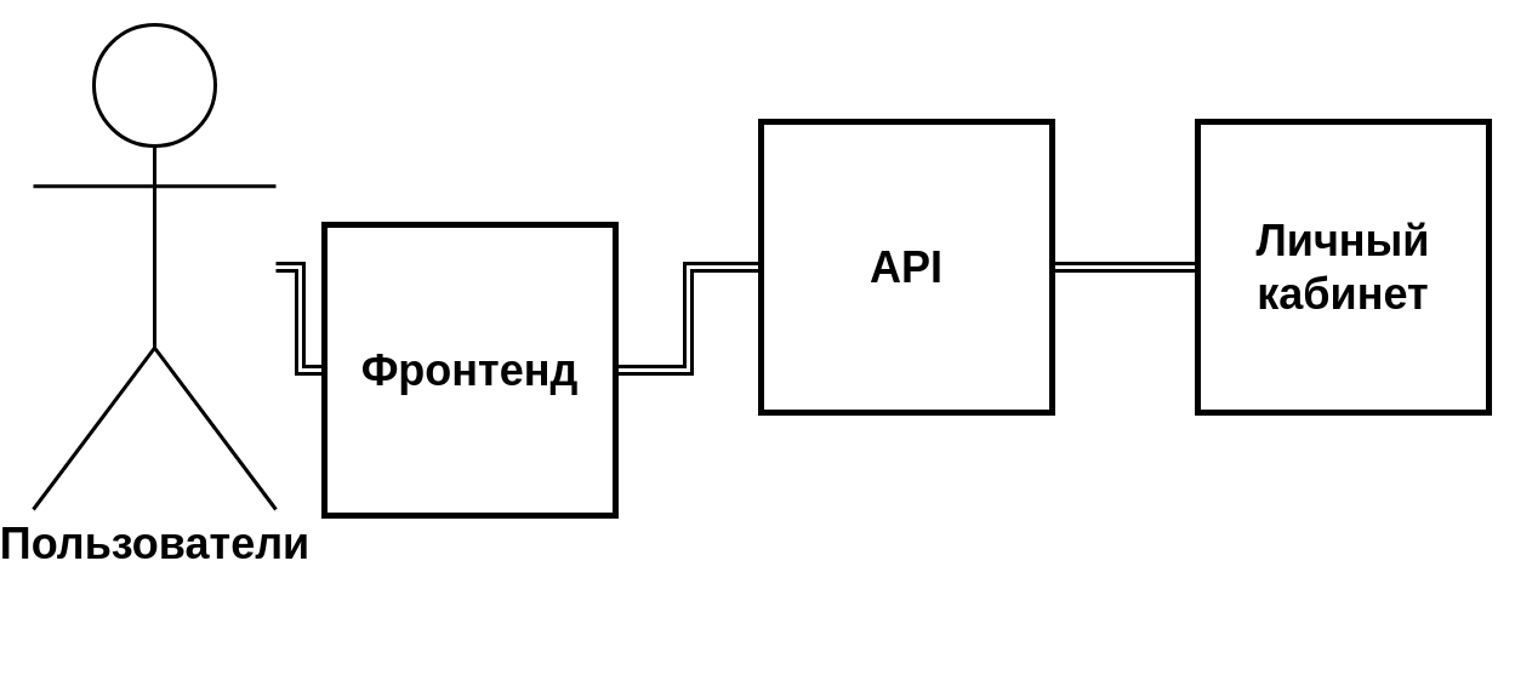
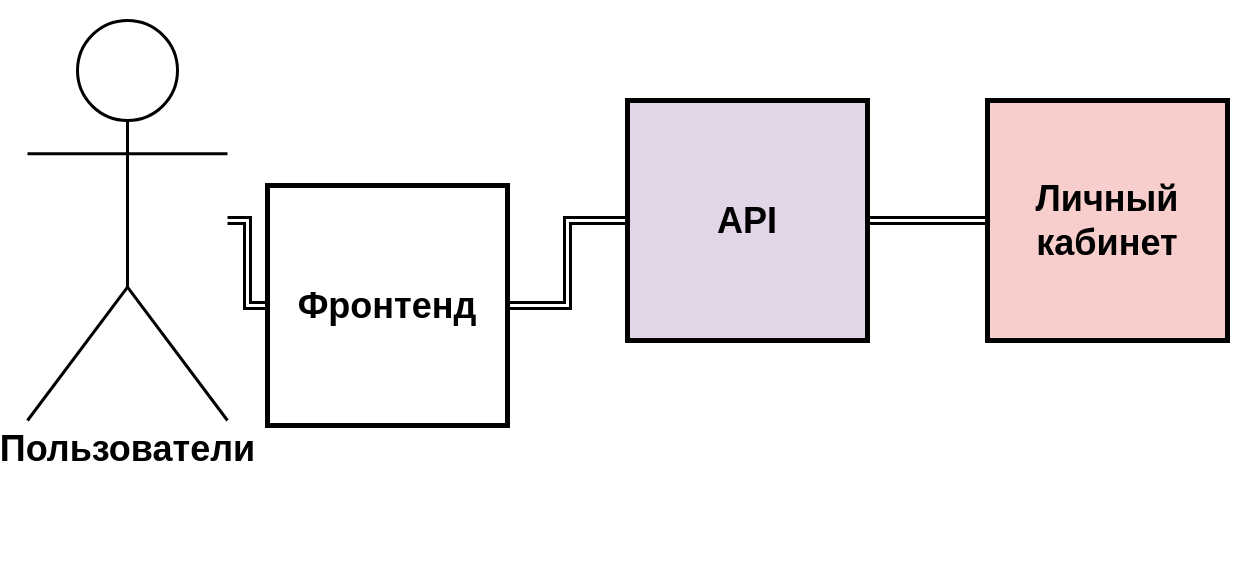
  <mxCell id="0" />
  <mxCell id="1" parent="0" />
  <mxCell id="2" style="edgeStyle=orthogonalEdgeStyle;rounded=0;orthogonalLoop=1;jettySize=auto;html=1;entryX=0.5;entryY=0;entryDx=0;entryDy=0;strokeWidth=3;shape=link;" parent="1" edge="1"><mxGeometry relative="1" as="geometry"><mxPoint x="972.2" y="540" as="sourcePoint" /></mxGeometry></mxCell>
  <mxCell id="3" style="edgeStyle=orthogonalEdgeStyle;rounded=0;orthogonalLoop=1;jettySize=auto;html=1;strokeWidth=3;shape=link;" parent="1" edge="1"><mxGeometry relative="1" as="geometry"><mxPoint x="972.2" y="540" as="sourcePoint" /></mxGeometry></mxCell>
  <mxCell id="4" style="edgeStyle=orthogonalEdgeStyle;rounded=0;orthogonalLoop=1;jettySize=auto;html=1;strokeWidth=3;shape=link;" parent="1" edge="1"><mxGeometry relative="1" as="geometry"><mxPoint x="972.2" y="540" as="sourcePoint" /></mxGeometry></mxCell>
  <mxCell id="5" style="edgeStyle=orthogonalEdgeStyle;rounded=0;orthogonalLoop=1;jettySize=auto;html=1;strokeWidth=3;shape=link;" parent="1" edge="1"><mxGeometry relative="1" as="geometry"><mxPoint x="610" y="225" as="targetPoint" /></mxGeometry></mxCell>
  <mxCell id="6" style="edgeStyle=orthogonalEdgeStyle;shape=link;rounded=0;orthogonalLoop=1;jettySize=auto;html=1;entryX=0;entryY=0.5;entryDx=0;entryDy=0;fontSize=24;strokeWidth=3;" parent="1" source="7" target="11" edge="1"><mxGeometry relative="1" as="geometry" /></mxCell>
  <mxCell id="7" value="&lt;font style=&quot;font-size: 36px&quot;&gt;Фронтенд&lt;/font&gt;" style="rounded=0;whiteSpace=wrap;html=1;fontFamily=Helvetica;fontSize=12;fontColor=#000000;align=center;strokeColor=#000000;fillColor=#ffffff;fontStyle=1;strokeWidth=5;" parent="1" vertex="1"><mxGeometry x="260" y="185" width="240" height="240" as="geometry" /></mxCell>
  <mxCell id="8" style="edgeStyle=orthogonalEdgeStyle;rounded=0;orthogonalLoop=1;jettySize=auto;html=1;strokeWidth=3;shape=link;" parent="1" source="9" target="7" edge="1"><mxGeometry relative="1" as="geometry" /></mxCell>
  <mxCell id="9" value="&lt;font style=&quot;font-size: 36px&quot;&gt;Пользователи&lt;/font&gt;" style="shape=umlActor;verticalLabelPosition=bottom;verticalAlign=top;html=1;outlineConnect=0;strokeWidth=3;fontStyle=1" parent="1" vertex="1"><mxGeometry x="20" y="20" width="200" height="400" as="geometry" /></mxCell>
  <mxCell id="10" style="edgeStyle=orthogonalEdgeStyle;shape=link;rounded=0;orthogonalLoop=1;jettySize=auto;html=1;fontSize=24;strokeWidth=3;" parent="1" source="11" target="12" edge="1"><mxGeometry relative="1" as="geometry" /></mxCell>
- <mxCell id="11" value="&lt;font style=&quot;font-size: 36px&quot;&gt;API&lt;/font&gt;" style="rounded=0;whiteSpace=wrap;html=1;fontFamily=Helvetica;fontSize=12;fontColor=#000000;align=center;strokeColor=#000000;fillColor=#ffffff;fontStyle=1;strokeWidth=5;" parent="1" vertex="1"><mxGeometry x="620" y="100" width="240" height="240" as="geometry" /></mxCell>
- <mxCell id="12" value="&lt;font style=&quot;font-size: 36px&quot;&gt;Личный кабинет&lt;br&gt;&lt;/font&gt;" style="rounded=0;whiteSpace=wrap;html=1;fontFamily=Helvetica;fontSize=12;fontColor=#000000;align=center;strokeColor=#000000;fillColor=#ffffff;fontStyle=1;strokeWidth=5;" parent="1" vertex="1"><mxGeometry x="980" y="100" width="240" height="240" as="geometry" /></mxCell>
+ <mxCell id="11" value="&lt;font style=&quot;font-size: 36px&quot;&gt;API&lt;/font&gt;" style="rounded=0;whiteSpace=wrap;html=1;fontFamily=Helvetica;fontSize=12;fontColor=#000000;align=center;strokeColor=#000000;fillColor=#e1d5e7;fontStyle=1;strokeWidth=5;" parent="1" vertex="1"><mxGeometry x="620" y="100" width="240" height="240" as="geometry" /></mxCell>
+ <mxCell id="12" value="&lt;font style=&quot;font-size: 36px&quot;&gt;Личный кабинет&lt;br&gt;&lt;/font&gt;" style="rounded=0;whiteSpace=wrap;html=1;fontFamily=Helvetica;fontSize=12;fontColor=#000000;align=center;strokeColor=#000000;fillColor=#f8cecc;fontStyle=1;strokeWidth=5;" parent="1" vertex="1"><mxGeometry x="980" y="100" width="240" height="240" as="geometry" /></mxCell>
